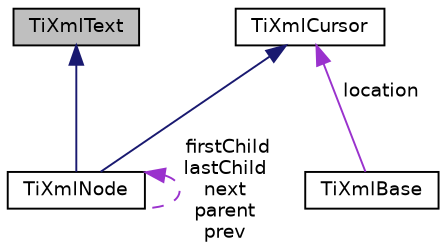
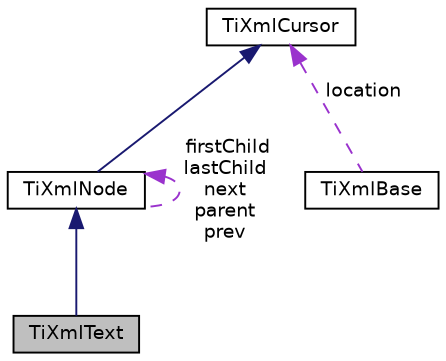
  digraph {
    node [color=black fillcolor=white fontname=Helvetica fontsize=10 shape=record style=filled]
    edge [color=midnightblue dir=back fontname=Helvetica fontsize=10 labelfontname=Helvetica labelfontsize=10 style=solid]
    n1 [fillcolor=grey75 fontcolor=black height=0.2 label=TiXmlText width=0.4]
    n2 [height=0.2 label=TiXmlNode width=0.4]
    n3 [height=0.2 label=TiXmlBase width=0.4]
    n4 [height=0.2 label=TiXmlCursor width=0.4]
-   n1 -> n2
+   n2 -> n1
    n2 -> n2 [color=darkorchid3 label=" firstChild\nlastChild\nnext\nparent\nprev" style=dashed]
    n4 -> n2
-   n4 -> n3 [color=darkorchid3 label=" location"]
+   n4 -> n3 [color=darkorchid3 label=" location" style=dashed]
  }
